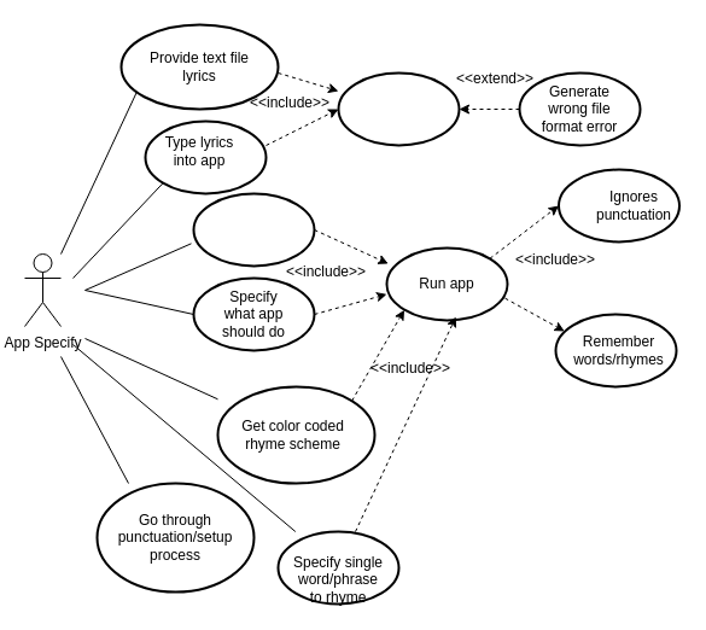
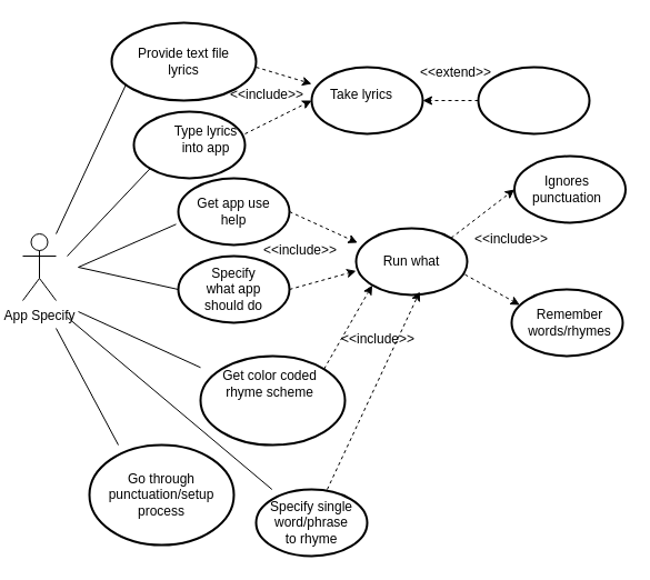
  <mxCell id="0" />
  <mxCell id="1" parent="0" />
  <mxCell id="2" value="App Specify&lt;div&gt;&lt;br&gt;&lt;/div&gt;" style="shape=umlActor;verticalLabelPosition=bottom;verticalAlign=top;html=1;outlineConnect=0;" vertex="1" parent="1"><mxGeometry x="20" y="210" width="30" height="60" as="geometry" /></mxCell>
  <mxCell id="3" value="" style="strokeWidth=2;html=1;shape=mxgraph.flowchart.start_1;whiteSpace=wrap;" vertex="1" parent="1"><mxGeometry x="120" y="100" width="100" height="60" as="geometry" /></mxCell>
  <mxCell id="4" value="" style="endArrow=none;html=1;rounded=0;entryX=0.121;entryY=0.708;entryDx=0;entryDy=0;entryPerimeter=0;" edge="1" parent="1" target="5"><mxGeometry width="50" height="50" relative="1" as="geometry"><mxPoint x="50" y="210" as="sourcePoint" /><mxPoint x="110" y="90" as="targetPoint" /></mxGeometry></mxCell>
  <mxCell id="5" value="" style="strokeWidth=2;html=1;shape=mxgraph.flowchart.start_1;whiteSpace=wrap;" vertex="1" parent="1"><mxGeometry x="100" y="20" width="130" height="70" as="geometry" /></mxCell>
  <mxCell id="6" value="Provide text file lyrics" style="text;html=1;align=center;verticalAlign=middle;whiteSpace=wrap;rounded=0;" vertex="1" parent="1"><mxGeometry x="120" y="40" width="90" height="30" as="geometry" /></mxCell>
- <mxCell id="7" value="Type lyrics into app" style="text;html=1;align=center;verticalAlign=middle;whiteSpace=wrap;rounded=0;" vertex="1" parent="1"><mxGeometry x="135" y="110" width="60" height="30" as="geometry" /></mxCell>
+ <mxCell id="7" value="Type lyrics into app" style="text;html=1;align=center;verticalAlign=middle;whiteSpace=wrap;rounded=0;" vertex="1" parent="1"><mxGeometry x="155" y="110" width="60" height="30" as="geometry" /></mxCell>
  <mxCell id="8" value="" style="endArrow=none;html=1;rounded=0;entryX=0.145;entryY=0.855;entryDx=0;entryDy=0;entryPerimeter=0;" edge="1" parent="1" target="3"><mxGeometry width="50" height="50" relative="1" as="geometry"><mxPoint x="60" y="230" as="sourcePoint" /><mxPoint x="110" y="180" as="targetPoint" /></mxGeometry></mxCell>
  <mxCell id="9" value="" style="html=1;labelBackgroundColor=#ffffff;startArrow=none;startFill=0;startSize=6;endArrow=classic;endFill=1;endSize=6;jettySize=auto;orthogonalLoop=1;strokeWidth=1;dashed=1;fontSize=14;rounded=0;" edge="1" parent="1"><mxGeometry width="60" height="60" relative="1" as="geometry"><mxPoint x="220" y="120" as="sourcePoint" /><mxPoint x="280" y="90" as="targetPoint" /></mxGeometry></mxCell>
  <mxCell id="10" value="" style="html=1;labelBackgroundColor=#ffffff;startArrow=none;startFill=0;startSize=6;endArrow=classic;endFill=1;endSize=6;jettySize=auto;orthogonalLoop=1;strokeWidth=1;dashed=1;fontSize=14;rounded=0;" edge="1" parent="1" target="11"><mxGeometry width="60" height="60" relative="1" as="geometry"><mxPoint x="230" y="60" as="sourcePoint" /><mxPoint x="280" y="80" as="targetPoint" /></mxGeometry></mxCell>
  <mxCell id="11" value="" style="strokeWidth=2;html=1;shape=mxgraph.flowchart.start_1;whiteSpace=wrap;" vertex="1" parent="1"><mxGeometry x="280" y="60" width="100" height="60" as="geometry" /></mxCell>
+ <mxCell id="12" value="Take lyrics" style="text;html=1;align=center;verticalAlign=middle;whiteSpace=wrap;rounded=0;" vertex="1" parent="1"><mxGeometry x="295" y="70" width="60" height="30" as="geometry" /></mxCell>
  <mxCell id="13" value="&amp;lt;&amp;lt;include&amp;gt;&amp;gt;" style="text;html=1;align=center;verticalAlign=middle;whiteSpace=wrap;rounded=0;" vertex="1" parent="1"><mxGeometry x="210" y="70" width="60" height="30" as="geometry" /></mxCell>
  <mxCell id="14" value="" style="html=1;labelBackgroundColor=#ffffff;startArrow=none;startFill=0;startSize=6;endArrow=classic;endFill=1;endSize=6;jettySize=auto;orthogonalLoop=1;strokeWidth=1;dashed=1;fontSize=14;rounded=0;entryX=1;entryY=0.5;entryDx=0;entryDy=0;entryPerimeter=0;" edge="1" parent="1" target="11"><mxGeometry width="60" height="60" relative="1" as="geometry"><mxPoint x="430" y="90" as="sourcePoint" /><mxPoint x="510" y="90" as="targetPoint" /></mxGeometry></mxCell>
  <mxCell id="15" value="" style="strokeWidth=2;html=1;shape=mxgraph.flowchart.start_1;whiteSpace=wrap;" vertex="1" parent="1"><mxGeometry x="430" y="60" width="100" height="60" as="geometry" /></mxCell>
- <mxCell id="16" value="Generate wrong file format error" style="text;html=1;align=center;verticalAlign=middle;whiteSpace=wrap;rounded=0;" vertex="1" parent="1"><mxGeometry x="445" y="75" width="70" height="30" as="geometry" /></mxCell>
  <mxCell id="17" value="&amp;lt;&amp;lt;extend&amp;gt;&amp;gt;" style="text;html=1;align=center;verticalAlign=middle;whiteSpace=wrap;rounded=0;" vertex="1" parent="1"><mxGeometry x="380" y="50" width="60" height="30" as="geometry" /></mxCell>
  <mxCell id="18" value="" style="strokeWidth=2;html=1;shape=mxgraph.flowchart.start_1;whiteSpace=wrap;" vertex="1" parent="1"><mxGeometry x="160" y="160" width="100" height="60" as="geometry" /></mxCell>
  <mxCell id="19" value="" style="endArrow=none;html=1;rounded=0;entryX=-0.02;entryY=0.689;entryDx=0;entryDy=0;entryPerimeter=0;" edge="1" parent="1" target="18"><mxGeometry width="50" height="50" relative="1" as="geometry"><mxPoint x="70" y="240" as="sourcePoint" /><mxPoint x="120" y="190" as="targetPoint" /></mxGeometry></mxCell>
+ <mxCell id="20" value="Get app use help" style="text;html=1;align=center;verticalAlign=middle;whiteSpace=wrap;rounded=0;" vertex="1" parent="1"><mxGeometry x="170" y="175" width="80" height="30" as="geometry" /></mxCell>
  <mxCell id="21" value="" style="strokeWidth=2;html=1;shape=mxgraph.flowchart.start_1;whiteSpace=wrap;" vertex="1" parent="1"><mxGeometry x="160" y="230" width="100" height="60" as="geometry" /></mxCell>
  <mxCell id="22" value="" style="endArrow=none;html=1;rounded=0;entryX=0;entryY=0.5;entryDx=0;entryDy=0;entryPerimeter=0;" edge="1" parent="1" target="21"><mxGeometry width="50" height="50" relative="1" as="geometry"><mxPoint x="70" y="240" as="sourcePoint" /><mxPoint x="120" y="190" as="targetPoint" /></mxGeometry></mxCell>
  <mxCell id="23" value="Specify what app should do" style="text;html=1;align=center;verticalAlign=middle;whiteSpace=wrap;rounded=0;" vertex="1" parent="1"><mxGeometry x="180" y="245" width="60" height="30" as="geometry" /></mxCell>
  <mxCell id="24" value="" style="html=1;labelBackgroundColor=#ffffff;startArrow=none;startFill=0;startSize=6;endArrow=classic;endFill=1;endSize=6;jettySize=auto;orthogonalLoop=1;strokeWidth=1;dashed=1;fontSize=14;rounded=0;exitX=1;exitY=0.5;exitDx=0;exitDy=0;exitPerimeter=0;entryX=0.013;entryY=0.217;entryDx=0;entryDy=0;entryPerimeter=0;" edge="1" parent="1" source="18" target="27"><mxGeometry width="60" height="60" relative="1" as="geometry"><mxPoint x="320" y="220" as="sourcePoint" /><mxPoint x="340" y="150" as="targetPoint" /></mxGeometry></mxCell>
  <mxCell id="25" value="" style="html=1;labelBackgroundColor=#ffffff;startArrow=none;startFill=0;startSize=6;endArrow=classic;endFill=1;endSize=6;jettySize=auto;orthogonalLoop=1;strokeWidth=1;dashed=1;fontSize=14;rounded=0;exitX=1;exitY=0.5;exitDx=0;exitDy=0;exitPerimeter=0;entryX=0;entryY=0.639;entryDx=0;entryDy=0;entryPerimeter=0;" edge="1" parent="1" source="21" target="27"><mxGeometry width="60" height="60" relative="1" as="geometry"><mxPoint x="320" y="240" as="sourcePoint" /><mxPoint x="310" y="270" as="targetPoint" /></mxGeometry></mxCell>
  <mxCell id="26" value="&amp;lt;&amp;lt;include&amp;gt;&amp;gt;" style="text;html=1;align=center;verticalAlign=middle;whiteSpace=wrap;rounded=0;" vertex="1" parent="1"><mxGeometry x="240" y="210" width="60" height="30" as="geometry" /></mxCell>
  <mxCell id="27" value="" style="strokeWidth=2;html=1;shape=mxgraph.flowchart.start_1;whiteSpace=wrap;" vertex="1" parent="1"><mxGeometry x="320" y="205" width="100" height="60" as="geometry" /></mxCell>
- <mxCell id="28" value="Run app" style="text;html=1;align=center;verticalAlign=middle;whiteSpace=wrap;rounded=0;" vertex="1" parent="1"><mxGeometry x="335" y="220" width="70" height="30" as="geometry" /></mxCell>
+ <mxCell id="28" value="Run what" style="text;html=1;align=center;verticalAlign=middle;whiteSpace=wrap;rounded=0;" vertex="1" parent="1"><mxGeometry x="335" y="220" width="70" height="30" as="geometry" /></mxCell>
  <mxCell id="29" value="" style="html=1;labelBackgroundColor=#ffffff;startArrow=none;startFill=0;startSize=6;endArrow=classic;endFill=1;endSize=6;jettySize=auto;orthogonalLoop=1;strokeWidth=1;dashed=1;fontSize=14;rounded=0;exitX=0.98;exitY=0.694;exitDx=0;exitDy=0;exitPerimeter=0;entryX=0.073;entryY=0.233;entryDx=0;entryDy=0;entryPerimeter=0;" edge="1" parent="1" source="27" target="30"><mxGeometry width="60" height="60" relative="1" as="geometry"><mxPoint x="470" y="270" as="sourcePoint" /><mxPoint x="430" y="310" as="targetPoint" /></mxGeometry></mxCell>
  <mxCell id="30" value="" style="strokeWidth=2;html=1;shape=mxgraph.flowchart.start_1;whiteSpace=wrap;" vertex="1" parent="1"><mxGeometry x="460" y="260" width="100" height="60" as="geometry" /></mxCell>
  <mxCell id="31" value="Remember words/rhymes" style="text;html=1;align=center;verticalAlign=middle;whiteSpace=wrap;rounded=0;" vertex="1" parent="1"><mxGeometry x="475" y="270" width="75" height="40" as="geometry" /></mxCell>
  <mxCell id="32" value="&amp;lt;&amp;lt;include&amp;gt;&amp;gt;" style="text;html=1;align=center;verticalAlign=middle;whiteSpace=wrap;rounded=0;" vertex="1" parent="1"><mxGeometry x="430" y="200" width="60" height="30" as="geometry" /></mxCell>
  <mxCell id="33" value="" style="endArrow=none;html=1;rounded=0;" edge="1" parent="1" target="34"><mxGeometry width="50" height="50" relative="1" as="geometry"><mxPoint x="70" y="280" as="sourcePoint" /><mxPoint x="180" y="350" as="targetPoint" /></mxGeometry></mxCell>
  <mxCell id="34" value="" style="strokeWidth=2;html=1;shape=mxgraph.flowchart.start_1;whiteSpace=wrap;" vertex="1" parent="1"><mxGeometry x="180" y="320" width="130" height="80" as="geometry" /></mxCell>
- <mxCell id="35" value="Get color coded rhyme scheme" style="text;html=1;align=center;verticalAlign=middle;whiteSpace=wrap;rounded=0;" vertex="1" parent="1"><mxGeometry x="190" y="345" width="105" height="30" as="geometry" /></mxCell>
+ <mxCell id="35" value="Get color coded rhyme scheme" style="text;html=1;align=center;verticalAlign=middle;whiteSpace=wrap;rounded=0;" vertex="1" parent="1"><mxGeometry x="190" y="330" width="105" height="30" as="geometry" /></mxCell>
  <mxCell id="36" value="" style="html=1;labelBackgroundColor=#ffffff;startArrow=none;startFill=0;startSize=6;endArrow=classic;endFill=1;endSize=6;jettySize=auto;orthogonalLoop=1;strokeWidth=1;dashed=1;fontSize=14;rounded=0;exitX=0.855;exitY=0.145;exitDx=0;exitDy=0;exitPerimeter=0;entryX=0.145;entryY=0.855;entryDx=0;entryDy=0;entryPerimeter=0;" edge="1" parent="1" source="34" target="27"><mxGeometry width="60" height="60" relative="1" as="geometry"><mxPoint x="340" y="265" as="sourcePoint" /><mxPoint x="290" y="270" as="targetPoint" /></mxGeometry></mxCell>
  <mxCell id="37" value="&amp;lt;&amp;lt;include&amp;gt;&amp;gt;" style="text;html=1;align=center;verticalAlign=middle;whiteSpace=wrap;rounded=0;" vertex="1" parent="1"><mxGeometry x="310" y="290" width="60" height="30" as="geometry" /></mxCell>
  <mxCell id="38" value="" style="endArrow=none;html=1;rounded=0;" edge="1" parent="1" target="39"><mxGeometry width="50" height="50" relative="1" as="geometry"><mxPoint x="60" y="285" as="sourcePoint" /><mxPoint x="170" y="410" as="targetPoint" /></mxGeometry></mxCell>
  <mxCell id="39" value="" style="strokeWidth=2;html=1;shape=mxgraph.flowchart.start_1;whiteSpace=wrap;" vertex="1" parent="1"><mxGeometry x="230" y="440" width="100" height="60" as="geometry" /></mxCell>
- <mxCell id="40" value="Specify single word/phrase to rhyme" style="text;html=1;align=center;verticalAlign=middle;whiteSpace=wrap;rounded=0;" vertex="1" parent="1"><mxGeometry x="240" y="465" width="80" height="30" as="geometry" /></mxCell>
+ <mxCell id="40" value="Specify single word/phrase to rhyme" style="text;html=1;align=center;verticalAlign=middle;whiteSpace=wrap;rounded=0;" vertex="1" parent="1"><mxGeometry x="240" y="455" width="80" height="30" as="geometry" /></mxCell>
  <mxCell id="41" value="" style="html=1;labelBackgroundColor=#ffffff;startArrow=none;startFill=0;startSize=6;endArrow=classic;endFill=1;endSize=6;jettySize=auto;orthogonalLoop=1;strokeWidth=1;dashed=1;fontSize=14;rounded=0;entryX=0.573;entryY=0.95;entryDx=0;entryDy=0;entryPerimeter=0;" edge="1" parent="1" source="39" target="27"><mxGeometry width="60" height="60" relative="1" as="geometry"><mxPoint x="430" y="390" as="sourcePoint" /><mxPoint x="445" y="235" as="targetPoint" /></mxGeometry></mxCell>
  <mxCell id="42" value="" style="strokeWidth=2;html=1;shape=mxgraph.flowchart.start_1;whiteSpace=wrap;" vertex="1" parent="1"><mxGeometry x="462.5" y="140" width="100" height="60" as="geometry" /></mxCell>
  <mxCell id="43" value="" style="html=1;labelBackgroundColor=#ffffff;startArrow=none;startFill=0;startSize=6;endArrow=classic;endFill=1;endSize=6;jettySize=auto;orthogonalLoop=1;strokeWidth=1;dashed=1;fontSize=14;rounded=0;entryX=0;entryY=0.5;entryDx=0;entryDy=0;entryPerimeter=0;exitX=0.855;exitY=0.145;exitDx=0;exitDy=0;exitPerimeter=0;" edge="1" parent="1" source="27" target="42"><mxGeometry width="60" height="60" relative="1" as="geometry"><mxPoint x="360" y="170" as="sourcePoint" /><mxPoint x="520" y="140" as="targetPoint" /></mxGeometry></mxCell>
- <mxCell id="44" value="Ignores punctuation" style="text;html=1;align=center;verticalAlign=middle;whiteSpace=wrap;rounded=0;" vertex="1" parent="1"><mxGeometry x="495" y="155" width="60" height="30" as="geometry" /></mxCell>
+ <mxCell id="44" value="Ignores punctuation" style="text;html=1;align=center;verticalAlign=middle;whiteSpace=wrap;rounded=0;" vertex="1" parent="1"><mxGeometry x="480" y="155" width="60" height="30" as="geometry" /></mxCell>
  <mxCell id="45" value="" style="strokeWidth=2;html=1;shape=mxgraph.flowchart.start_1;whiteSpace=wrap;" vertex="1" parent="1"><mxGeometry x="80" y="400" width="130" height="90" as="geometry" /></mxCell>
  <mxCell id="46" value="" style="endArrow=none;html=1;rounded=0;entryX=0.2;entryY=0;entryDx=0;entryDy=0;entryPerimeter=0;" edge="1" parent="1" target="45"><mxGeometry width="50" height="50" relative="1" as="geometry"><mxPoint x="50" y="295" as="sourcePoint" /><mxPoint x="100" y="245" as="targetPoint" /></mxGeometry></mxCell>
  <mxCell id="47" value="Go through punctuation/setup process" style="text;html=1;align=center;verticalAlign=middle;whiteSpace=wrap;rounded=0;" vertex="1" parent="1"><mxGeometry x="115" y="430" width="60" height="30" as="geometry" /></mxCell>
